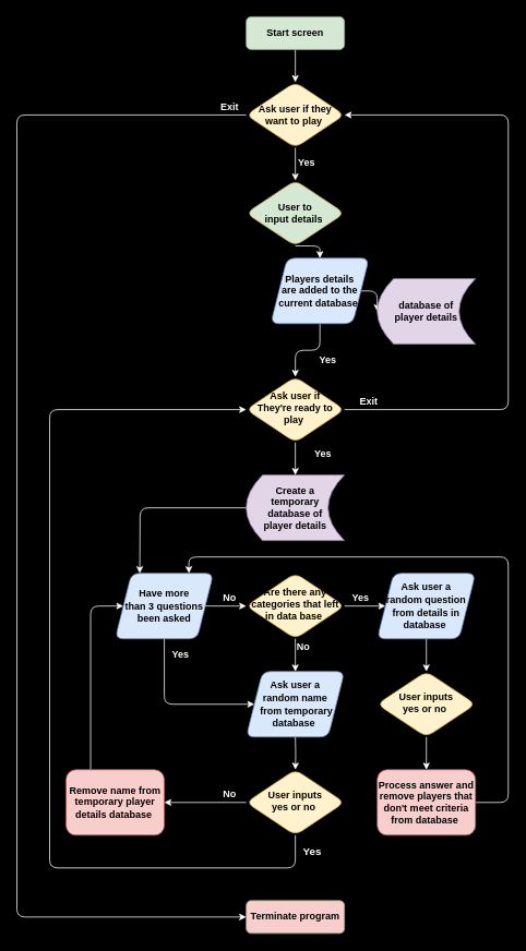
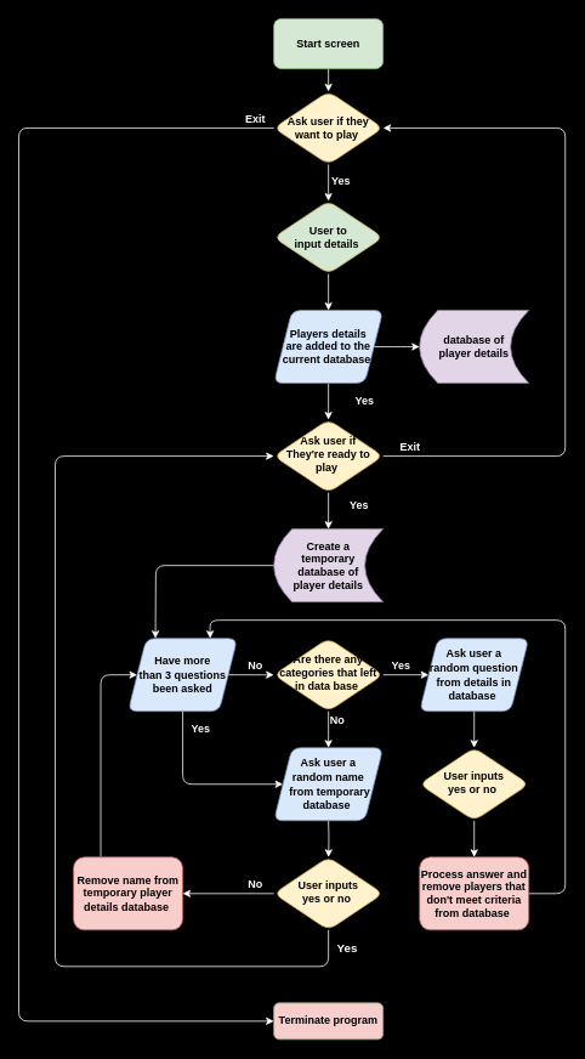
  <mxCell id="0" />
  <mxCell id="1" parent="0" />
  <mxCell id="2" style="edgeStyle=orthogonalEdgeStyle;orthogonalLoop=1;jettySize=auto;html=1;exitX=0.5;exitY=1;exitDx=0;exitDy=0;fontStyle=1;fontColor=#FFFFFF;strokeColor=#FFFFFF;" parent="1" source="3" edge="1"><mxGeometry relative="1" as="geometry"><mxPoint x="360" y="100" as="targetPoint" /></mxGeometry></mxCell>
- <mxCell id="3" value="Start screen" style="whiteSpace=wrap;html=1;fontSize=12;glass=0;strokeWidth=1;shadow=0;fillColor=#d5e8d4;strokeColor=#82b366;fontStyle=1;rounded=1;" parent="1" vertex="1"><mxGeometry x="300" y="20" width="120" height="40" as="geometry" /></mxCell>
+ <mxCell id="3" value="Start screen" style="whiteSpace=wrap;html=1;fontSize=12;glass=0;strokeWidth=1;shadow=0;fillColor=#d5e8d4;strokeColor=#82b366;fontStyle=1;rounded=1;" parent="1" vertex="1"><mxGeometry x="300" y="20" width="120" height="55" as="geometry" /></mxCell>
  <mxCell id="4" style="edgeStyle=orthogonalEdgeStyle;orthogonalLoop=1;jettySize=auto;html=1;exitX=0.5;exitY=1;exitDx=0;exitDy=0;entryX=0.5;entryY=0;entryDx=0;entryDy=0;fontStyle=1;fontColor=#FFFFFF;strokeColor=#FFFFFF;" parent="1" source="5" target="23" edge="1"><mxGeometry relative="1" as="geometry" /></mxCell>
  <mxCell id="5" value="User inputs&lt;br&gt;yes or no&amp;nbsp;" style="rhombus;whiteSpace=wrap;html=1;shadow=0;fontFamily=Helvetica;fontSize=12;align=center;strokeWidth=1;spacing=6;spacingTop=-4;fillColor=#fff2cc;strokeColor=#d6b656;fontStyle=1;rounded=1;" parent="1" vertex="1"><mxGeometry x="460" y="820" width="120" height="80" as="geometry" /></mxCell>
  <mxCell id="6" style="edgeStyle=orthogonalEdgeStyle;orthogonalLoop=1;jettySize=auto;html=1;exitX=0.5;exitY=1;exitDx=0;exitDy=0;entryX=0.5;entryY=0;entryDx=0;entryDy=0;fontStyle=1;strokeColor=#FFFFFF;" parent="1" source="8" target="11" edge="1"><mxGeometry relative="1" as="geometry" /></mxCell>
  <mxCell id="7" style="edgeStyle=orthogonalEdgeStyle;orthogonalLoop=1;jettySize=auto;html=1;exitX=1;exitY=0.5;exitDx=0;exitDy=0;fontStyle=1;fontColor=#FFFFFF;strokeColor=#FFFFFF;" parent="1" source="8" edge="1"><mxGeometry relative="1" as="geometry"><mxPoint x="460" y="380" as="targetPoint" /></mxGeometry></mxCell>
- <mxCell id="8" value="Players details &lt;br&gt;are added to the current database&amp;nbsp;" style="shape=parallelogram;perimeter=parallelogramPerimeter;whiteSpace=wrap;html=1;fixedSize=1;fillColor=#dae8fc;strokeColor=#6c8ebf;fontStyle=1;rounded=1;" parent="1" vertex="1"><mxGeometry x="330" y="315" width="120" height="80" as="geometry" /></mxCell>
+ <mxCell id="8" value="Players details &lt;br&gt;are added to the current database&amp;nbsp;" style="shape=parallelogram;perimeter=parallelogramPerimeter;whiteSpace=wrap;html=1;fixedSize=1;fillColor=#dae8fc;strokeColor=#6c8ebf;fontStyle=1;rounded=1;" parent="1" vertex="1"><mxGeometry x="300" y="340" width="120" height="80" as="geometry" /></mxCell>
  <mxCell id="9" style="edgeStyle=orthogonalEdgeStyle;orthogonalLoop=1;jettySize=auto;html=1;exitX=0.5;exitY=1;exitDx=0;exitDy=0;entryX=0.5;entryY=0;entryDx=0;entryDy=0;fontSize=13;fontStyle=1;strokeColor=#FFFFFF;" parent="1" source="11" target="30" edge="1"><mxGeometry relative="1" as="geometry" /></mxCell>
  <mxCell id="10" style="edgeStyle=orthogonalEdgeStyle;orthogonalLoop=1;jettySize=auto;html=1;exitX=1;exitY=0.5;exitDx=0;exitDy=0;entryX=1;entryY=0.5;entryDx=0;entryDy=0;fontSize=13;fontStyle=1;fontColor=#FFFFFF;strokeColor=#FFFFFF;" parent="1" source="11" target="15" edge="1"><mxGeometry relative="1" as="geometry"><Array as="points"><mxPoint x="620" y="500" /><mxPoint x="620" y="140" /></Array></mxGeometry></mxCell>
  <mxCell id="11" value="Ask user if &lt;br&gt;They're ready to play&amp;nbsp;" style="rhombus;whiteSpace=wrap;html=1;shadow=0;fontFamily=Helvetica;fontSize=12;align=center;strokeWidth=1;spacing=6;spacingTop=-4;fillColor=#fff2cc;strokeColor=#d6b656;fontStyle=1;rounded=1;" parent="1" vertex="1"><mxGeometry x="300" y="460" width="120" height="80" as="geometry" /></mxCell>
  <mxCell id="12" style="edgeStyle=orthogonalEdgeStyle;orthogonalLoop=1;jettySize=auto;html=1;exitX=0.5;exitY=1;exitDx=0;exitDy=0;entryX=0.5;entryY=0;entryDx=0;entryDy=0;startArrow=none;fontStyle=1;fontColor=#FFFFFF;strokeColor=#FFFFFF;" parent="1" source="17" target="8" edge="1"><mxGeometry relative="1" as="geometry" /></mxCell>
  <mxCell id="13" style="edgeStyle=orthogonalEdgeStyle;orthogonalLoop=1;jettySize=auto;html=1;exitX=0.5;exitY=1;exitDx=0;exitDy=0;entryX=0.5;entryY=0;entryDx=0;entryDy=0;fontStyle=1;fontColor=#FFFFFF;strokeColor=#FFFFFF;" parent="1" source="15" target="17" edge="1"><mxGeometry relative="1" as="geometry" /></mxCell>
  <mxCell id="14" style="edgeStyle=orthogonalEdgeStyle;orthogonalLoop=1;jettySize=auto;html=1;exitX=0;exitY=0.5;exitDx=0;exitDy=0;entryX=0;entryY=0.5;entryDx=0;entryDy=0;fontColor=#FFFFFF;strokeColor=#FFFFFF;" edge="1" parent="1" source="15" target="48"><mxGeometry relative="1" as="geometry"><Array as="points"><mxPoint x="20" y="140" /><mxPoint x="20" y="1120" /></Array></mxGeometry></mxCell>
  <mxCell id="15" value="Ask user if they &lt;br&gt;want to play&amp;nbsp;" style="rhombus;whiteSpace=wrap;html=1;fillColor=#fff2cc;strokeColor=#d6b656;fontStyle=1;rounded=1;" parent="1" vertex="1"><mxGeometry x="300" y="100" width="120" height="80" as="geometry" /></mxCell>
  <mxCell id="16" value="Exit&lt;br&gt;" style="text;html=1;fillColor=none;align=center;verticalAlign=middle;whiteSpace=wrap;fontStyle=1;fontColor=#FFFFFF;rounded=1;" parent="1" vertex="1"><mxGeometry x="270" y="120" width="20" height="20" as="geometry" /></mxCell>
  <mxCell id="17" value="User to &lt;br&gt;input details&amp;nbsp;" style="rhombus;whiteSpace=wrap;html=1;fillColor=#d5e8d4;strokeColor=#d6b656;fontStyle=1;rounded=1;" parent="1" vertex="1"><mxGeometry x="300" y="220" width="120" height="80" as="geometry" /></mxCell>
  <mxCell id="18" value="Exit" style="text;html=1;fillColor=none;align=center;verticalAlign=middle;whiteSpace=wrap;fontStyle=1;fontColor=#FFFFFF;rounded=1;" parent="1" vertex="1"><mxGeometry x="430" y="480" width="40" height="20" as="geometry" /></mxCell>
  <mxCell id="19" value="Yes" style="text;html=1;fillColor=none;align=center;verticalAlign=middle;whiteSpace=wrap;fontStyle=1;fontColor=#FFFFFF;rounded=1;" parent="1" vertex="1"><mxGeometry x="374" y="545" width="40" height="20" as="geometry" /></mxCell>
  <mxCell id="20" value="Yes" style="text;html=1;fillColor=none;align=center;verticalAlign=middle;whiteSpace=wrap;fontStyle=1;fontColor=#FFFFFF;rounded=1;" parent="1" vertex="1"><mxGeometry x="380" y="430" width="40" height="20" as="geometry" /></mxCell>
  <mxCell id="21" value="Yes" style="text;html=1;fillColor=none;align=center;verticalAlign=middle;whiteSpace=wrap;fontStyle=1;fontColor=#FFFFFF;rounded=1;" parent="1" vertex="1"><mxGeometry x="354" y="188" width="40" height="20" as="geometry" /></mxCell>
  <mxCell id="22" style="edgeStyle=orthogonalEdgeStyle;orthogonalLoop=1;jettySize=auto;html=1;exitX=1;exitY=0.5;exitDx=0;exitDy=0;entryX=0.75;entryY=0;entryDx=0;entryDy=0;fontSize=13;fontStyle=1;fontColor=#FFFFFF;strokeColor=#FFFFFF;" parent="1" source="23" edge="1"><mxGeometry relative="1" as="geometry"><mxPoint x="230" y="700" as="targetPoint" /><Array as="points"><mxPoint x="620" y="980" /><mxPoint x="620" y="680" /><mxPoint x="230" y="680" /></Array></mxGeometry></mxCell>
  <mxCell id="23" value="Process answer and remove players that don't meet criteria from database&amp;nbsp;" style="whiteSpace=wrap;html=1;fillColor=#f8cecc;strokeColor=#b85450;fontStyle=1;rounded=1;" parent="1" vertex="1"><mxGeometry x="460" y="940" width="120" height="80" as="geometry" /></mxCell>
  <mxCell id="24" style="edgeStyle=orthogonalEdgeStyle;orthogonalLoop=1;jettySize=auto;html=1;exitX=0.25;exitY=0;exitDx=0;exitDy=0;entryX=0;entryY=0.5;entryDx=0;entryDy=0;fontSize=13;fontStyle=1;strokeColor=#FFFFFF;" parent="1" source="25" target="47" edge="1"><mxGeometry relative="1" as="geometry"><Array as="points"><mxPoint x="110" y="740" /></Array></mxGeometry></mxCell>
  <mxCell id="25" value="Remove name from temporary player details database&amp;nbsp;" style="whiteSpace=wrap;html=1;fillColor=#f8cecc;strokeColor=#b85450;fontStyle=1;rounded=1;" parent="1" vertex="1"><mxGeometry x="80" y="940" width="120" height="80" as="geometry" /></mxCell>
  <mxCell id="26" value="No" style="text;html=1;fillColor=none;align=center;verticalAlign=middle;whiteSpace=wrap;fontStyle=1;fontColor=#FFFFFF;rounded=1;" parent="1" vertex="1"><mxGeometry x="350" y="780" width="40" height="20" as="geometry" /></mxCell>
  <mxCell id="27" value="No" style="text;html=1;fillColor=none;align=center;verticalAlign=middle;whiteSpace=wrap;fontStyle=1;fontColor=#FFFFFF;rounded=1;" parent="1" vertex="1"><mxGeometry x="260" y="720" width="40" height="20" as="geometry" /></mxCell>
  <mxCell id="28" value="Yes" style="text;html=1;fillColor=none;align=center;verticalAlign=middle;whiteSpace=wrap;fontStyle=1;fontColor=#FFFFFF;rounded=1;" parent="1" vertex="1"><mxGeometry x="420" y="720" width="40" height="20" as="geometry" /></mxCell>
  <mxCell id="29" style="edgeStyle=orthogonalEdgeStyle;orthogonalLoop=1;jettySize=auto;html=1;exitX=0;exitY=0.5;exitDx=0;exitDy=0;entryX=0.25;entryY=0;entryDx=0;entryDy=0;fontSize=13;fontStyle=1;fontColor=#FFFFFF;strokeColor=#FFFFFF;" parent="1" source="30" edge="1"><mxGeometry relative="1" as="geometry"><mxPoint x="170" y="700" as="targetPoint" /></mxGeometry></mxCell>
  <mxCell id="30" value="Create a &lt;br&gt;temporary &lt;br&gt;database of&lt;br&gt;player details" style="shape=dataStorage;whiteSpace=wrap;html=1;fixedSize=1;align=center;fillColor=#e1d5e7;strokeColor=#9673a6;fontStyle=1;rounded=1;" parent="1" vertex="1"><mxGeometry x="300" y="580" width="120" height="80" as="geometry" /></mxCell>
  <mxCell id="31" value="database of&lt;br&gt;player details" style="shape=dataStorage;whiteSpace=wrap;html=1;fixedSize=1;align=center;fillColor=#e1d5e7;strokeColor=#9673a6;fontStyle=1;rounded=1;" parent="1" vertex="1"><mxGeometry x="460" y="340" width="120" height="80" as="geometry" /></mxCell>
  <mxCell id="32" style="edgeStyle=orthogonalEdgeStyle;orthogonalLoop=1;jettySize=auto;html=1;exitX=0.5;exitY=1;exitDx=0;exitDy=0;entryX=0;entryY=0.5;entryDx=0;entryDy=0;fontSize=13;fontStyle=1;fontColor=#FFFFFF;strokeColor=#FFFFFF;" parent="1" target="41" edge="1"><mxGeometry relative="1" as="geometry"><mxPoint x="200" y="780" as="sourcePoint" /><Array as="points"><mxPoint x="200" y="860" /></Array></mxGeometry></mxCell>
  <mxCell id="33" style="edgeStyle=orthogonalEdgeStyle;orthogonalLoop=1;jettySize=auto;html=1;exitX=0.5;exitY=1;exitDx=0;exitDy=0;entryX=0.5;entryY=0;entryDx=0;entryDy=0;fontSize=13;fontStyle=1;fontColor=#FFFFFF;strokeColor=#FFFFFF;" parent="1" source="35" edge="1"><mxGeometry relative="1" as="geometry"><mxPoint x="360" y="820" as="targetPoint" /></mxGeometry></mxCell>
  <mxCell id="34" style="edgeStyle=orthogonalEdgeStyle;orthogonalLoop=1;jettySize=auto;html=1;exitX=1;exitY=0.5;exitDx=0;exitDy=0;entryX=0;entryY=0.5;entryDx=0;entryDy=0;fontSize=13;fontStyle=1;strokeColor=#FFFFFF;" parent="1" source="35" target="43" edge="1"><mxGeometry relative="1" as="geometry" /></mxCell>
  <mxCell id="35" value="Are there any categories that left in data base&amp;nbsp;" style="rhombus;whiteSpace=wrap;html=1;shadow=0;fontFamily=Helvetica;fontSize=12;align=center;strokeWidth=1;spacing=6;spacingTop=-4;fillColor=#fff2cc;strokeColor=#d6b656;fontStyle=1;rounded=1;" parent="1" vertex="1"><mxGeometry x="300" y="700" width="120" height="80" as="geometry" /></mxCell>
  <mxCell id="36" style="edgeStyle=orthogonalEdgeStyle;orthogonalLoop=1;jettySize=auto;html=1;exitX=0.5;exitY=1;exitDx=0;exitDy=0;entryX=0.5;entryY=0;entryDx=0;entryDy=0;fontSize=13;fontStyle=1;fontColor=#FFFFFF;strokeColor=#FFFFFF;" parent="1" target="39" edge="1"><mxGeometry relative="1" as="geometry"><mxPoint x="360" y="900" as="sourcePoint" /></mxGeometry></mxCell>
  <mxCell id="37" style="edgeStyle=orthogonalEdgeStyle;orthogonalLoop=1;jettySize=auto;html=1;exitX=0;exitY=0.5;exitDx=0;exitDy=0;entryX=1;entryY=0.5;entryDx=0;entryDy=0;fontSize=13;fontStyle=1;fontColor=#FFFFFF;strokeColor=#FFFFFF;" parent="1" source="39" target="25" edge="1"><mxGeometry relative="1" as="geometry" /></mxCell>
  <mxCell id="38" style="edgeStyle=orthogonalEdgeStyle;orthogonalLoop=1;jettySize=auto;html=1;exitX=0.5;exitY=1;exitDx=0;exitDy=0;entryX=0;entryY=0.5;entryDx=0;entryDy=0;fontSize=13;fontStyle=1;fontColor=#FFFFFF;strokeColor=#FFFFFF;" parent="1" source="39" target="11" edge="1"><mxGeometry relative="1" as="geometry"><Array as="points"><mxPoint x="360" y="1060" /><mxPoint x="60" y="1060" /><mxPoint x="60" y="500" /></Array></mxGeometry></mxCell>
  <mxCell id="39" value="User inputs &lt;br&gt;yes or no&amp;nbsp;" style="rhombus;whiteSpace=wrap;html=1;shadow=0;fontFamily=Helvetica;fontSize=12;align=center;strokeWidth=1;spacing=6;spacingTop=-4;fillColor=#fff2cc;strokeColor=#d6b656;fontStyle=1;rounded=1;" parent="1" vertex="1"><mxGeometry x="300" y="940" width="120" height="80" as="geometry" /></mxCell>
  <mxCell id="40" value="No" style="text;html=1;fillColor=none;align=center;verticalAlign=middle;whiteSpace=wrap;fontStyle=1;fontColor=#FFFFFF;rounded=1;" parent="1" vertex="1"><mxGeometry x="260" y="960" width="40" height="20" as="geometry" /></mxCell>
  <mxCell id="41" value="&lt;span style=&quot;font-size: 12px&quot;&gt;Ask user a &lt;br&gt;random name&lt;br&gt;&amp;nbsp;from temporary database&amp;nbsp;&lt;/span&gt;" style="shape=parallelogram;perimeter=parallelogramPerimeter;whiteSpace=wrap;html=1;fixedSize=1;fontSize=13;align=center;fillColor=#dae8fc;strokeColor=#6c8ebf;fontStyle=1;rounded=1;" parent="1" vertex="1"><mxGeometry x="300" y="820" width="120" height="80" as="geometry" /></mxCell>
  <mxCell id="42" style="edgeStyle=orthogonalEdgeStyle;orthogonalLoop=1;jettySize=auto;html=1;exitX=0.5;exitY=1;exitDx=0;exitDy=0;entryX=0.5;entryY=0;entryDx=0;entryDy=0;fontSize=13;fontStyle=1;fontColor=#FFFFFF;strokeColor=#FFFFFF;" parent="1" source="43" target="5" edge="1"><mxGeometry relative="1" as="geometry" /></mxCell>
  <mxCell id="43" value="&lt;span style=&quot;font-size: 12px&quot;&gt;Ask user a &lt;br&gt;random question &lt;br&gt;from details in database&amp;nbsp;&lt;/span&gt;" style="shape=parallelogram;perimeter=parallelogramPerimeter;whiteSpace=wrap;html=1;fixedSize=1;fontSize=13;align=center;fillColor=#dae8fc;strokeColor=#6c8ebf;fontStyle=1;rounded=1;" parent="1" vertex="1"><mxGeometry x="460" y="700" width="120" height="80" as="geometry" /></mxCell>
  <mxCell id="44" value="Yes" style="text;html=1;fillColor=none;align=center;verticalAlign=middle;whiteSpace=wrap;fontSize=13;fontStyle=1;fontColor=#FFFFFF;rounded=1;" parent="1" vertex="1"><mxGeometry x="362" y="1030" width="38" height="20" as="geometry" /></mxCell>
  <mxCell id="45" value="Yes" style="text;html=1;fillColor=none;align=center;verticalAlign=middle;whiteSpace=wrap;fontStyle=1;fontColor=#FFFFFF;rounded=1;" parent="1" vertex="1"><mxGeometry x="200" y="790" width="40" height="20" as="geometry" /></mxCell>
  <mxCell id="46" style="edgeStyle=orthogonalEdgeStyle;orthogonalLoop=1;jettySize=auto;html=1;exitX=1;exitY=0.5;exitDx=0;exitDy=0;entryX=1;entryY=1;entryDx=0;entryDy=0;fontSize=13;fontStyle=1;strokeColor=#FFFFFF;" parent="1" source="47" target="27" edge="1"><mxGeometry relative="1" as="geometry"><Array as="points"><mxPoint x="290" y="740" /><mxPoint x="290" y="740" /></Array></mxGeometry></mxCell>
  <mxCell id="47" value="&lt;span style=&quot;font-size: 12px&quot;&gt;Have more&lt;/span&gt;&lt;br style=&quot;font-size: 12px&quot;&gt;&lt;span style=&quot;font-size: 12px&quot;&gt;than 3 questions been asked&lt;/span&gt;" style="shape=parallelogram;perimeter=parallelogramPerimeter;whiteSpace=wrap;html=1;fixedSize=1;fontSize=13;align=center;fillColor=#dae8fc;strokeColor=#6c8ebf;fontStyle=1;rounded=1;" parent="1" vertex="1"><mxGeometry x="140" y="700" width="120" height="80" as="geometry" /></mxCell>
  <mxCell id="48" value="Terminate program" style="whiteSpace=wrap;html=1;fontSize=12;glass=0;strokeWidth=1;shadow=0;fillColor=#f8cecc;strokeColor=#82b366;fontStyle=1;rounded=1;" vertex="1" parent="1"><mxGeometry x="300" y="1100" width="120" height="40" as="geometry" /></mxCell>
